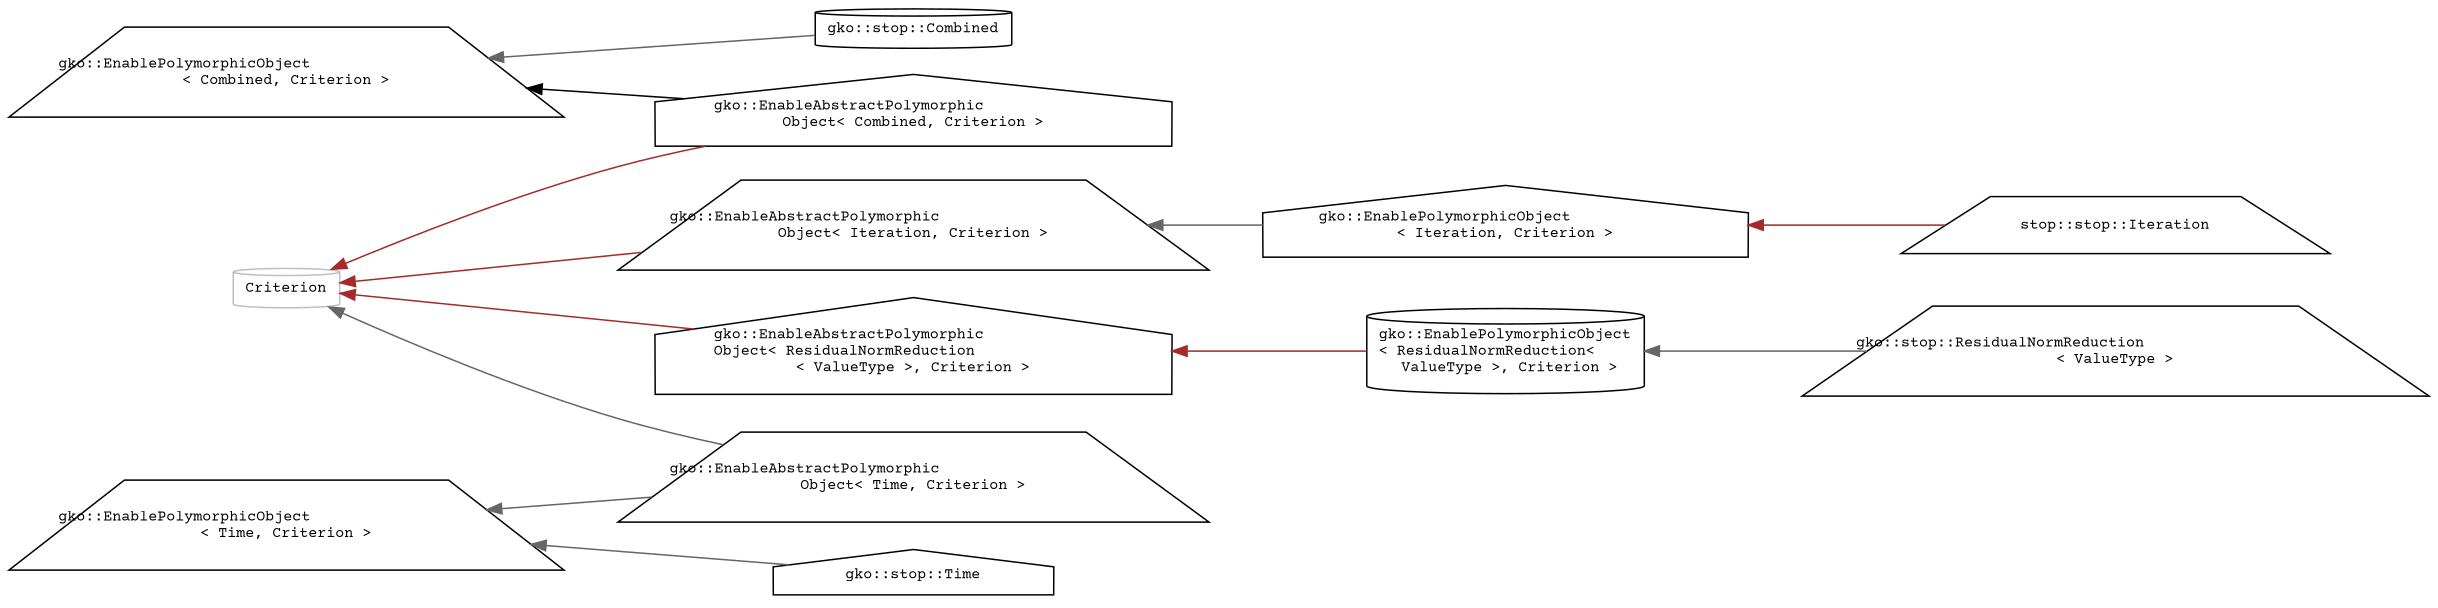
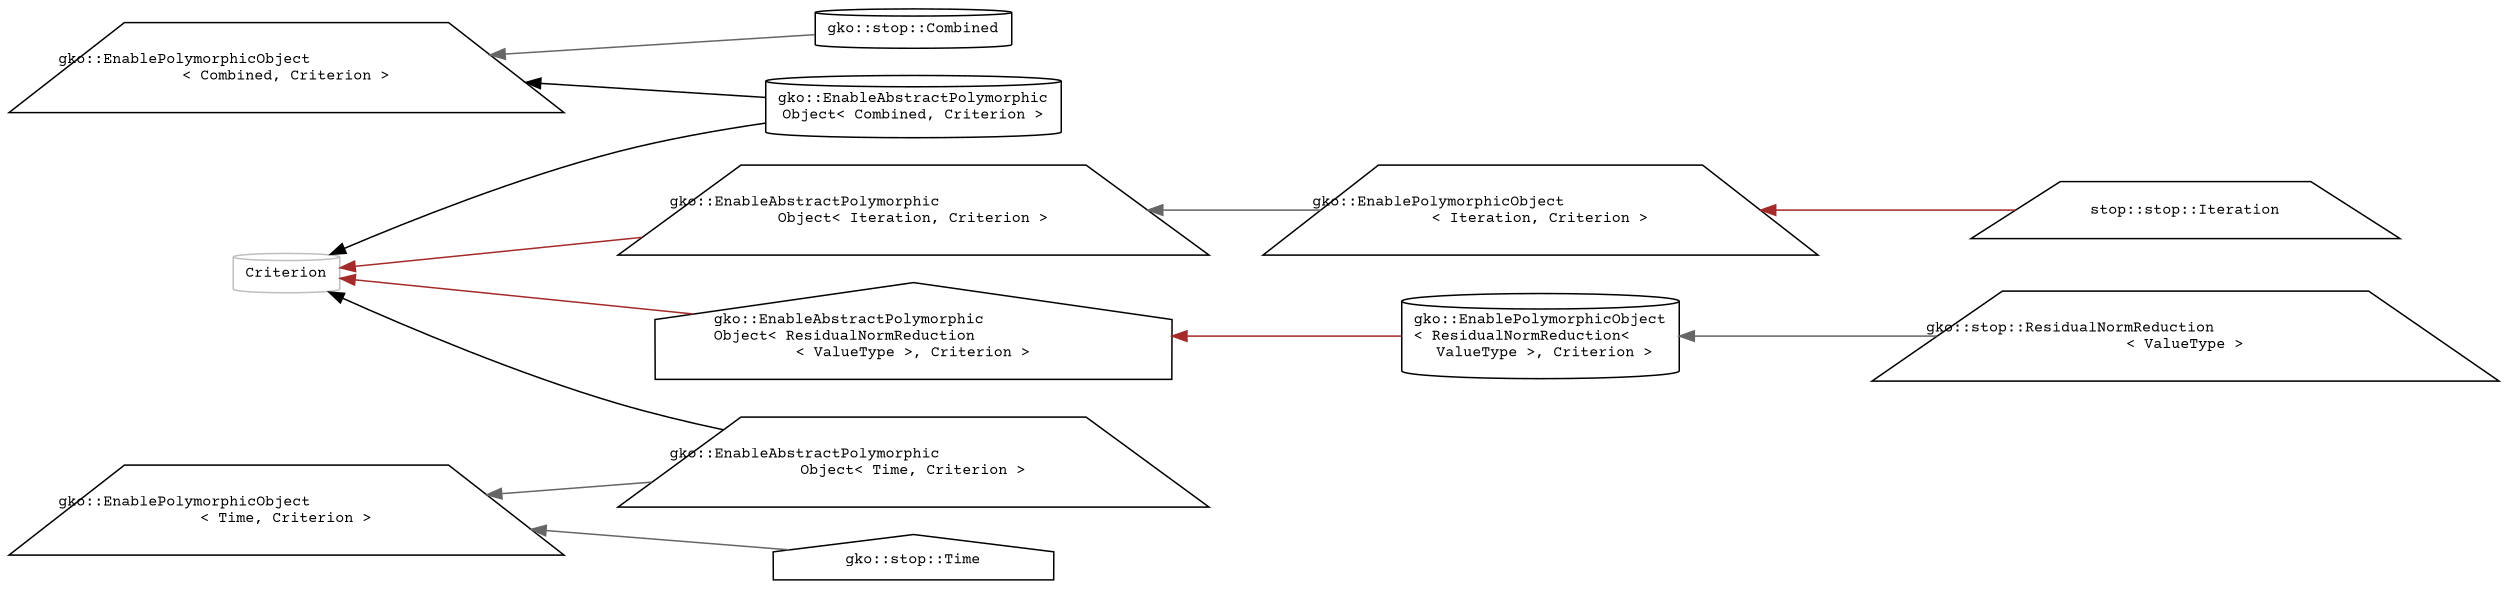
  digraph {
    fontname="Courier Prime"
    rankdir=LR
    node [color=black fillcolor=white fontname="Courier Prime" fontsize=10 shape=trapezium style=filled]
    edge [color=brown dir=back fontname="Courier Prime" fontsize=10 labelfontname=Helvetica labelfontsize=10 style=solid]
    n1 [color=grey75 height=0.2 label=Criterion shape=cylinder width=0.4]
-   n2 [height=0.2 label="gko::EnableAbstractPolymorphic\lObject\< Combined, Criterion \>" shape=house width=0.4]
+   n2 [height=0.2 label="gko::EnableAbstractPolymorphic\lObject\< Combined, Criterion \>" shape=cylinder width=0.4]
    n3 [height=0.2 label="gko::EnableAbstractPolymorphic\lObject\< Iteration, Criterion \>" width=0.4]
    n4 [height=0.2 label="gko::EnableAbstractPolymorphic\lObject\< ResidualNormReduction\l\< ValueType \>, Criterion \>" shape=house width=0.4]
    n5 [height=0.2 label="gko::EnableAbstractPolymorphic\lObject\< Time, Criterion \>" width=0.4]
-   n6 [height=0.2 label="gko::EnablePolymorphicObject\l\< Iteration, Criterion \>" shape=house width=0.4]
+   n6 [height=0.2 label="gko::EnablePolymorphicObject\l\< Iteration, Criterion \>" width=0.4]
    n7 [height=0.2 label="gko::EnablePolymorphicObject\l\< ResidualNormReduction\<\l ValueType \>, Criterion \>" shape=cylinder width=0.4]
    n8 [height=0.2 label="gko::EnablePolymorphicObject\l\< Combined, Criterion \>" width=0.4]
    n9 [height=0.2 label="gko::stop::Combined" shape=cylinder width=0.4]
    n10 [height=0.2 label="stop::stop::Iteration" width=0.4]
    n11 [height=0.2 label="gko::stop::ResidualNormReduction\l\< ValueType \>" width=0.4]
    n12 [height=0.2 label="gko::EnablePolymorphicObject\l\< Time, Criterion \>" width=0.4]
    n13 [height=0.2 label="gko::stop::Time" shape=house width=0.4]
-   n1 -> n2
+   n1 -> n2 [color=black]
    n1 -> n3
    n1 -> n4
-   n1 -> n5 [color=gray40]
+   n1 -> n5 [color=black]
    n3 -> n6 [color=gray40]
    n4 -> n7
    n6 -> n10
    n7 -> n11 [color=gray40]
    n8 -> n2 [color=black]
    n8 -> n9 [color=gray40]
    n12 -> n5 [color=gray40]
    n12 -> n13 [color=gray40]
  }
